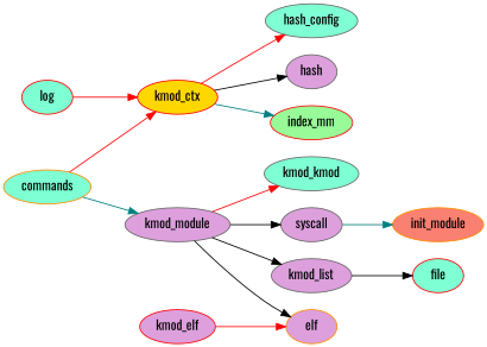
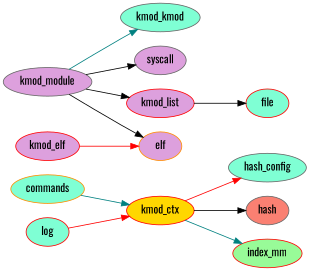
  digraph {
    fontname=Oswald
    rankdir=LR
    node [color=red fillcolor=aquamarine fontname=Oswald style=filled]
    edge [color=black fontname=Oswald]
    commands [color=darkorange]
    kmod_ctx [fillcolor=gold]
    kmod_module [color=gray40 fillcolor=plum]
    n4 [color=gray40 label=hash_config]
-   hash [color=gray40 fillcolor=plum]
+   hash [color=gray40 fillcolor=salmon]
    index_mm [fillcolor=palegreen]
    n7 [color=gray40 label=kmod_kmod]
    syscall [color=gray40 fillcolor=plum]
-   kmod_list [color=gray40 fillcolor=plum]
+   kmod_list [fillcolor=plum]
    elf [color=darkorange fillcolor=plum]
    log
    kmod_elf [fillcolor=plum]
-   init_module [color=darkorange fillcolor=salmon]
    n14 [label=file]
-   commands -> kmod_ctx [color=red]
-   commands -> kmod_module [color=teal]
+   commands -> kmod_ctx [color=teal]
    kmod_ctx -> n4 [color=red]
    kmod_ctx -> hash
    kmod_ctx -> index_mm [color=teal]
-   kmod_module -> n7 [color=red]
+   kmod_module -> n7 [color=teal]
    kmod_module -> syscall
    kmod_module -> kmod_list
    kmod_module -> elf
-   syscall -> init_module [color=teal]
    kmod_list -> n14
    log -> kmod_ctx [color=red]
    kmod_elf -> elf [color=red]
  }
